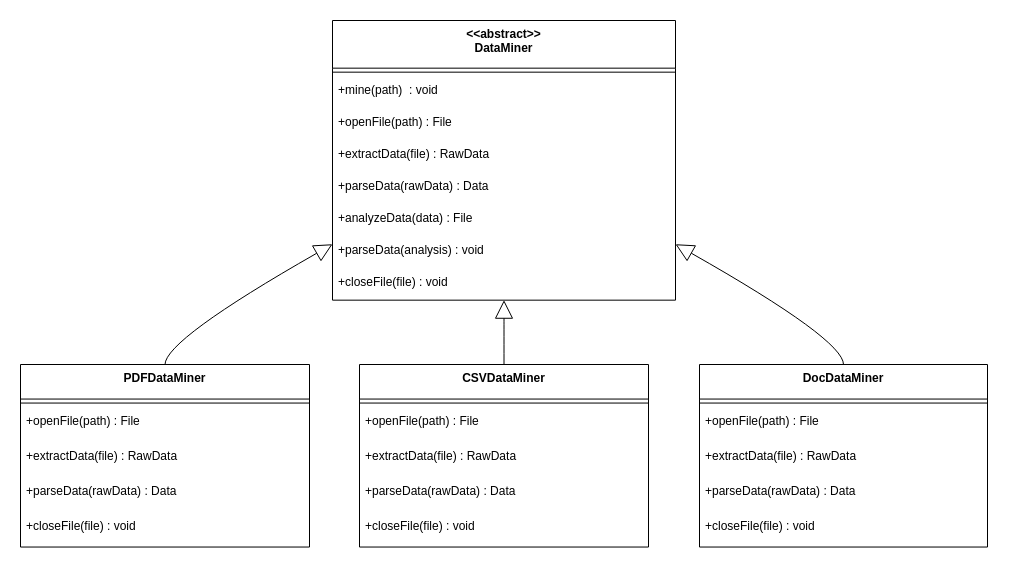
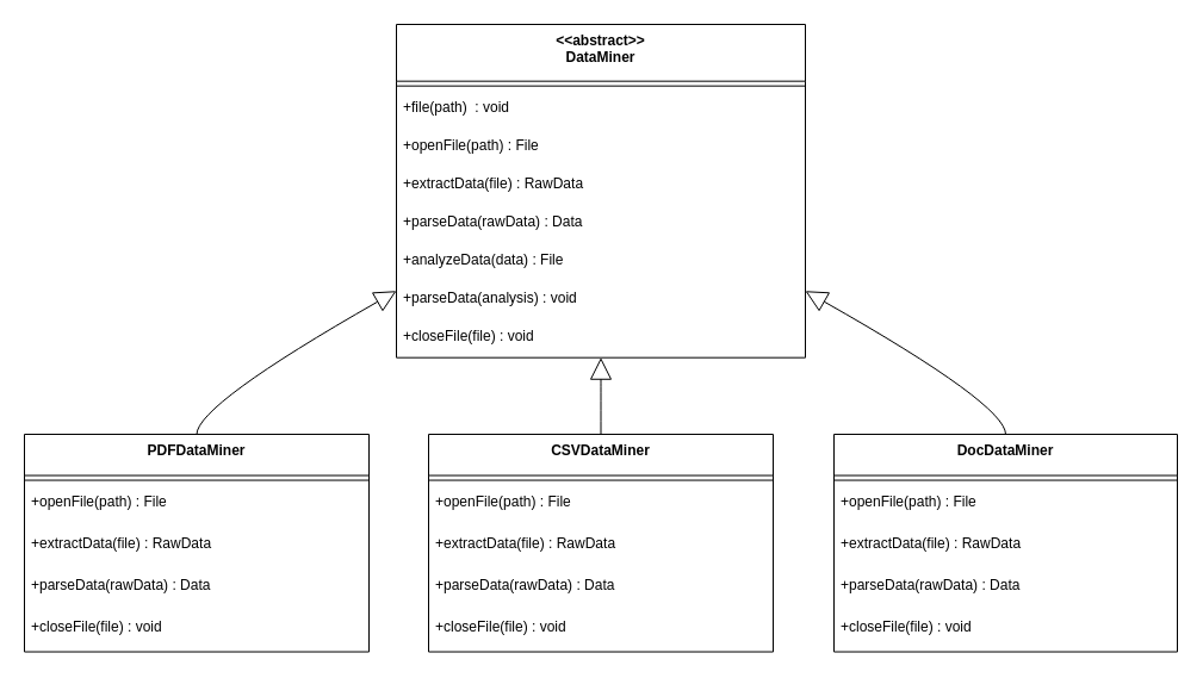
  <mxCell id="0" />
  <mxCell id="1" parent="0" />
  <mxCell id="2" value="&lt;&lt;abstract&gt;&gt;&#10;DataMiner" style="swimlane;fontStyle=1;align=center;verticalAlign=top;childLayout=stackLayout;horizontal=1;startSize=47.667;horizontalStack=0;resizeParent=1;resizeParentMax=0;resizeLast=0;collapsible=0;marginBottom=0;" vertex="1" parent="1"><mxGeometry x="332" y="20" width="343" height="279.667" as="geometry" /></mxCell>
  <mxCell id="3" style="line;strokeWidth=1;fillColor=none;align=left;verticalAlign=middle;spacingTop=-1;spacingLeft=3;spacingRight=3;rotatable=0;labelPosition=right;points=[];portConstraint=eastwest;strokeColor=inherit;" vertex="1" parent="2"><mxGeometry y="47.667" width="343" height="8" as="geometry" /></mxCell>
- <mxCell id="4" value="+mine(path)  : void" style="text;strokeColor=none;fillColor=none;align=left;verticalAlign=top;spacingLeft=4;spacingRight=4;overflow=hidden;rotatable=0;points=[[0,0.5],[1,0.5]];portConstraint=eastwest;" vertex="1" parent="2"><mxGeometry y="55.667" width="343" height="32" as="geometry" /></mxCell>
+ <mxCell id="4" value="+file(path)  : void" style="text;strokeColor=none;fillColor=none;align=left;verticalAlign=top;spacingLeft=4;spacingRight=4;overflow=hidden;rotatable=0;points=[[0,0.5],[1,0.5]];portConstraint=eastwest;" vertex="1" parent="2"><mxGeometry y="55.667" width="343" height="32" as="geometry" /></mxCell>
  <mxCell id="5" value="+openFile(path) : File" style="text;strokeColor=none;fillColor=none;align=left;verticalAlign=top;spacingLeft=4;spacingRight=4;overflow=hidden;rotatable=0;points=[[0,0.5],[1,0.5]];portConstraint=eastwest;" vertex="1" parent="2"><mxGeometry y="87.667" width="343" height="32" as="geometry" /></mxCell>
  <mxCell id="6" value="+extractData(file) : RawData " style="text;strokeColor=none;fillColor=none;align=left;verticalAlign=top;spacingLeft=4;spacingRight=4;overflow=hidden;rotatable=0;points=[[0,0.5],[1,0.5]];portConstraint=eastwest;" vertex="1" parent="2"><mxGeometry y="119.667" width="343" height="32" as="geometry" /></mxCell>
  <mxCell id="7" value="+parseData(rawData) : Data" style="text;strokeColor=none;fillColor=none;align=left;verticalAlign=top;spacingLeft=4;spacingRight=4;overflow=hidden;rotatable=0;points=[[0,0.5],[1,0.5]];portConstraint=eastwest;" vertex="1" parent="2"><mxGeometry y="151.667" width="343" height="32" as="geometry" /></mxCell>
  <mxCell id="8" value="+analyzeData(data) : File " style="text;strokeColor=none;fillColor=none;align=left;verticalAlign=top;spacingLeft=4;spacingRight=4;overflow=hidden;rotatable=0;points=[[0,0.5],[1,0.5]];portConstraint=eastwest;" vertex="1" parent="2"><mxGeometry y="183.667" width="343" height="32" as="geometry" /></mxCell>
  <mxCell id="9" value="+parseData(analysis) : void " style="text;strokeColor=none;fillColor=none;align=left;verticalAlign=top;spacingLeft=4;spacingRight=4;overflow=hidden;rotatable=0;points=[[0,0.5],[1,0.5]];portConstraint=eastwest;" vertex="1" parent="2"><mxGeometry y="215.667" width="343" height="32" as="geometry" /></mxCell>
  <mxCell id="10" value="+closeFile(file) : void" style="text;strokeColor=none;fillColor=none;align=left;verticalAlign=top;spacingLeft=4;spacingRight=4;overflow=hidden;rotatable=0;points=[[0,0.5],[1,0.5]];portConstraint=eastwest;" vertex="1" parent="2"><mxGeometry y="247.667" width="343" height="32" as="geometry" /></mxCell>
  <mxCell id="11" value="PDFDataMiner" style="swimlane;fontStyle=1;align=center;verticalAlign=top;childLayout=stackLayout;horizontal=1;startSize=34.545;horizontalStack=0;resizeParent=1;resizeParentMax=0;resizeLast=0;collapsible=0;marginBottom=0;" vertex="1" parent="1"><mxGeometry x="20" y="364" width="289" height="182.545" as="geometry" /></mxCell>
  <mxCell id="12" style="line;strokeWidth=1;fillColor=none;align=left;verticalAlign=middle;spacingTop=-1;spacingLeft=3;spacingRight=3;rotatable=0;labelPosition=right;points=[];portConstraint=eastwest;strokeColor=inherit;" vertex="1" parent="11"><mxGeometry y="34.545" width="289" height="8" as="geometry" /></mxCell>
  <mxCell id="13" value="+openFile(path) : File" style="text;strokeColor=none;fillColor=none;align=left;verticalAlign=top;spacingLeft=4;spacingRight=4;overflow=hidden;rotatable=0;points=[[0,0.5],[1,0.5]];portConstraint=eastwest;" vertex="1" parent="11"><mxGeometry y="42.545" width="289" height="35" as="geometry" /></mxCell>
  <mxCell id="14" value="+extractData(file) : RawData" style="text;strokeColor=none;fillColor=none;align=left;verticalAlign=top;spacingLeft=4;spacingRight=4;overflow=hidden;rotatable=0;points=[[0,0.5],[1,0.5]];portConstraint=eastwest;" vertex="1" parent="11"><mxGeometry y="77.545" width="289" height="35" as="geometry" /></mxCell>
  <mxCell id="15" value="+parseData(rawData) : Data" style="text;strokeColor=none;fillColor=none;align=left;verticalAlign=top;spacingLeft=4;spacingRight=4;overflow=hidden;rotatable=0;points=[[0,0.5],[1,0.5]];portConstraint=eastwest;" vertex="1" parent="11"><mxGeometry y="112.545" width="289" height="35" as="geometry" /></mxCell>
  <mxCell id="16" value="+closeFile(file) : void" style="text;strokeColor=none;fillColor=none;align=left;verticalAlign=top;spacingLeft=4;spacingRight=4;overflow=hidden;rotatable=0;points=[[0,0.5],[1,0.5]];portConstraint=eastwest;" vertex="1" parent="11"><mxGeometry y="147.545" width="289" height="35" as="geometry" /></mxCell>
  <mxCell id="17" value="CSVDataMiner" style="swimlane;fontStyle=1;align=center;verticalAlign=top;childLayout=stackLayout;horizontal=1;startSize=34.545;horizontalStack=0;resizeParent=1;resizeParentMax=0;resizeLast=0;collapsible=0;marginBottom=0;" vertex="1" parent="1"><mxGeometry x="359" y="364" width="289" height="182.545" as="geometry" /></mxCell>
  <mxCell id="18" style="line;strokeWidth=1;fillColor=none;align=left;verticalAlign=middle;spacingTop=-1;spacingLeft=3;spacingRight=3;rotatable=0;labelPosition=right;points=[];portConstraint=eastwest;strokeColor=inherit;" vertex="1" parent="17"><mxGeometry y="34.545" width="289" height="8" as="geometry" /></mxCell>
  <mxCell id="19" value="+openFile(path) : File" style="text;strokeColor=none;fillColor=none;align=left;verticalAlign=top;spacingLeft=4;spacingRight=4;overflow=hidden;rotatable=0;points=[[0,0.5],[1,0.5]];portConstraint=eastwest;" vertex="1" parent="17"><mxGeometry y="42.545" width="289" height="35" as="geometry" /></mxCell>
  <mxCell id="20" value="+extractData(file) : RawData" style="text;strokeColor=none;fillColor=none;align=left;verticalAlign=top;spacingLeft=4;spacingRight=4;overflow=hidden;rotatable=0;points=[[0,0.5],[1,0.5]];portConstraint=eastwest;" vertex="1" parent="17"><mxGeometry y="77.545" width="289" height="35" as="geometry" /></mxCell>
  <mxCell id="21" value="+parseData(rawData) : Data" style="text;strokeColor=none;fillColor=none;align=left;verticalAlign=top;spacingLeft=4;spacingRight=4;overflow=hidden;rotatable=0;points=[[0,0.5],[1,0.5]];portConstraint=eastwest;" vertex="1" parent="17"><mxGeometry y="112.545" width="289" height="35" as="geometry" /></mxCell>
  <mxCell id="22" value="+closeFile(file) : void" style="text;strokeColor=none;fillColor=none;align=left;verticalAlign=top;spacingLeft=4;spacingRight=4;overflow=hidden;rotatable=0;points=[[0,0.5],[1,0.5]];portConstraint=eastwest;" vertex="1" parent="17"><mxGeometry y="147.545" width="289" height="35" as="geometry" /></mxCell>
  <mxCell id="23" value="DocDataMiner" style="swimlane;fontStyle=1;align=center;verticalAlign=top;childLayout=stackLayout;horizontal=1;startSize=34.545;horizontalStack=0;resizeParent=1;resizeParentMax=0;resizeLast=0;collapsible=0;marginBottom=0;" vertex="1" parent="1"><mxGeometry x="699" y="364" width="288" height="182.545" as="geometry" /></mxCell>
  <mxCell id="24" style="line;strokeWidth=1;fillColor=none;align=left;verticalAlign=middle;spacingTop=-1;spacingLeft=3;spacingRight=3;rotatable=0;labelPosition=right;points=[];portConstraint=eastwest;strokeColor=inherit;" vertex="1" parent="23"><mxGeometry y="34.545" width="288" height="8" as="geometry" /></mxCell>
  <mxCell id="25" value="+openFile(path) : File" style="text;strokeColor=none;fillColor=none;align=left;verticalAlign=top;spacingLeft=4;spacingRight=4;overflow=hidden;rotatable=0;points=[[0,0.5],[1,0.5]];portConstraint=eastwest;" vertex="1" parent="23"><mxGeometry y="42.545" width="288" height="35" as="geometry" /></mxCell>
  <mxCell id="26" value="+extractData(file) : RawData" style="text;strokeColor=none;fillColor=none;align=left;verticalAlign=top;spacingLeft=4;spacingRight=4;overflow=hidden;rotatable=0;points=[[0,0.5],[1,0.5]];portConstraint=eastwest;" vertex="1" parent="23"><mxGeometry y="77.545" width="288" height="35" as="geometry" /></mxCell>
  <mxCell id="27" value="+parseData(rawData) : Data" style="text;strokeColor=none;fillColor=none;align=left;verticalAlign=top;spacingLeft=4;spacingRight=4;overflow=hidden;rotatable=0;points=[[0,0.5],[1,0.5]];portConstraint=eastwest;" vertex="1" parent="23"><mxGeometry y="112.545" width="288" height="35" as="geometry" /></mxCell>
  <mxCell id="28" value="+closeFile(file) : void" style="text;strokeColor=none;fillColor=none;align=left;verticalAlign=top;spacingLeft=4;spacingRight=4;overflow=hidden;rotatable=0;points=[[0,0.5],[1,0.5]];portConstraint=eastwest;" vertex="1" parent="23"><mxGeometry y="147.545" width="288" height="35" as="geometry" /></mxCell>
  <mxCell id="29" value="" style="curved=1;startArrow=block;startSize=16;startFill=0;endArrow=none;exitX=0;exitY=0.8;entryX=0.5;entryY=0;rounded=0;" edge="1" parent="1" source="2" target="11"><mxGeometry relative="1" as="geometry"><Array as="points"><mxPoint x="165" y="339" /></Array></mxGeometry></mxCell>
  <mxCell id="30" value="" style="curved=1;startArrow=block;startSize=16;startFill=0;endArrow=none;exitX=0.5;exitY=1;entryX=0.5;entryY=0;rounded=0;" edge="1" parent="1" source="2" target="17"><mxGeometry relative="1" as="geometry"><Array as="points" /></mxGeometry></mxCell>
  <mxCell id="31" value="" style="curved=1;startArrow=block;startSize=16;startFill=0;endArrow=none;exitX=1;exitY=0.8;entryX=0.5;entryY=0;rounded=0;" edge="1" parent="1" source="2" target="23"><mxGeometry relative="1" as="geometry"><Array as="points"><mxPoint x="843" y="339" /></Array></mxGeometry></mxCell>
